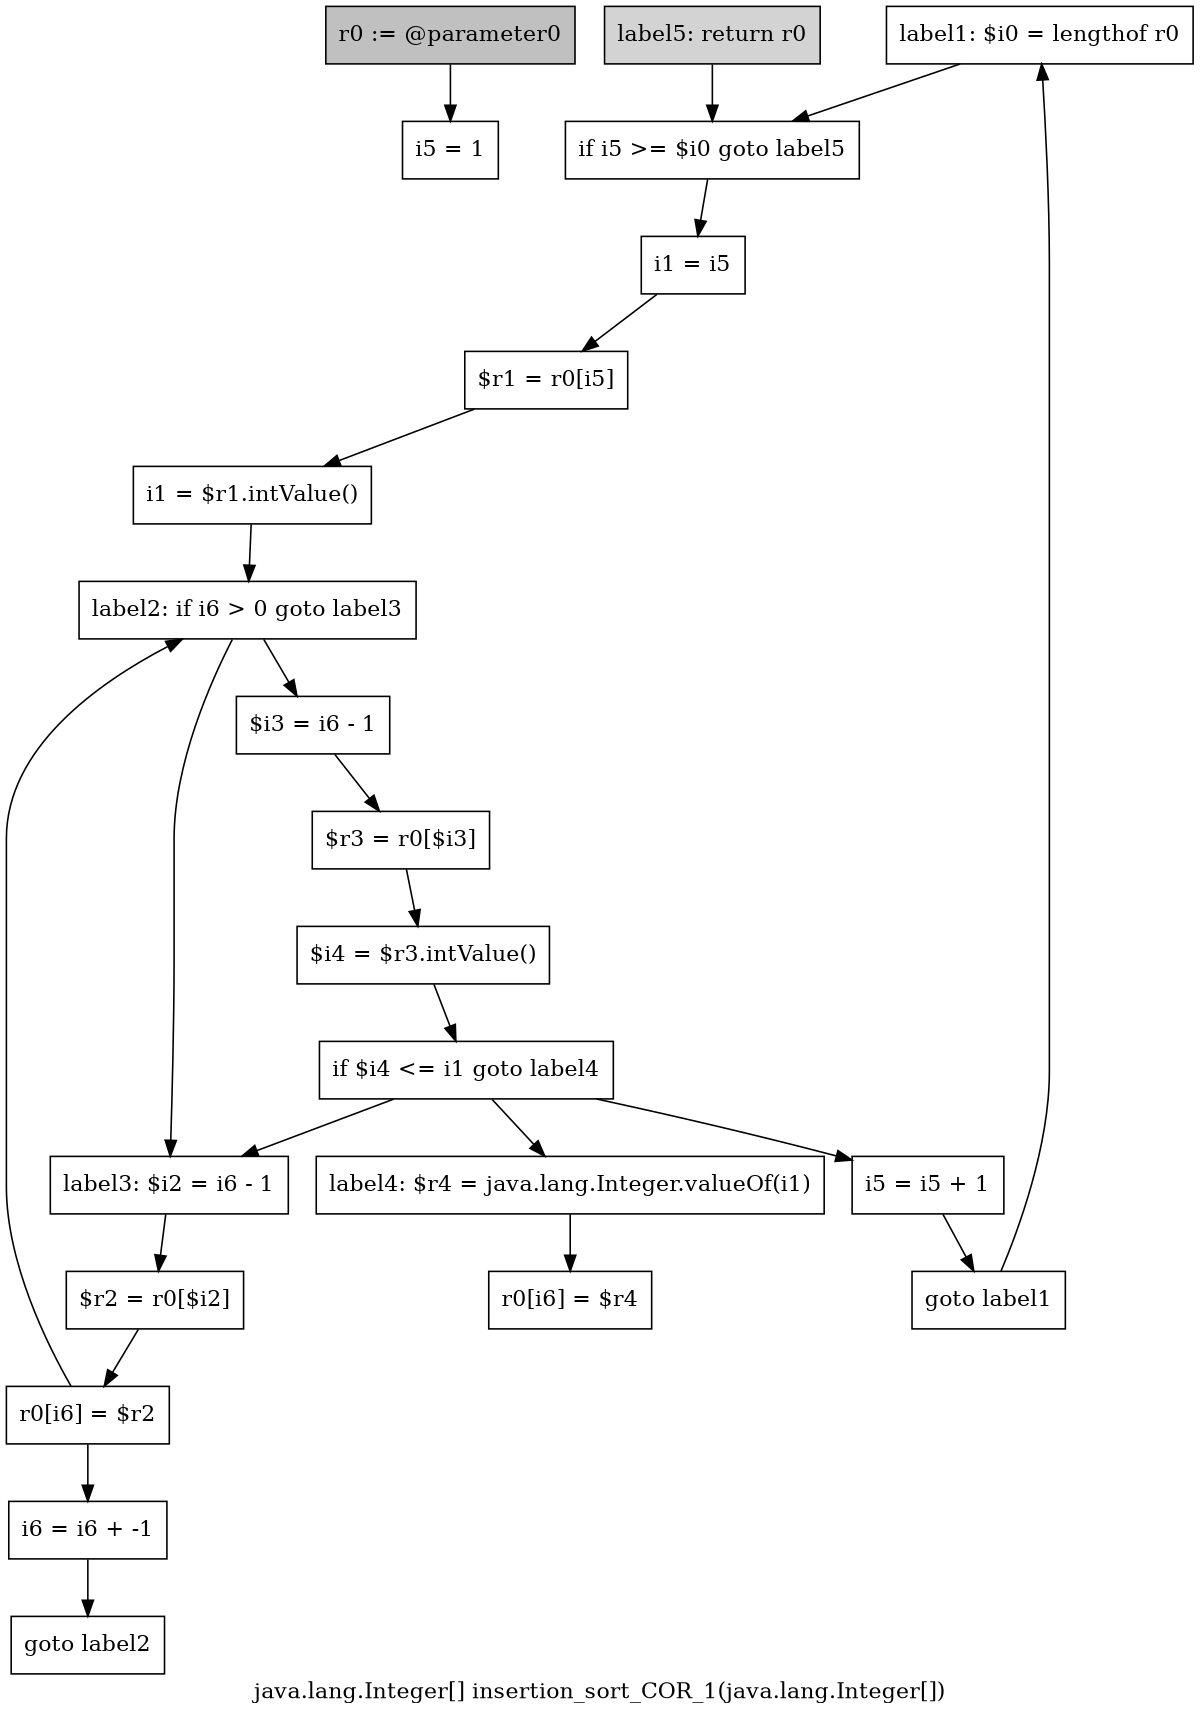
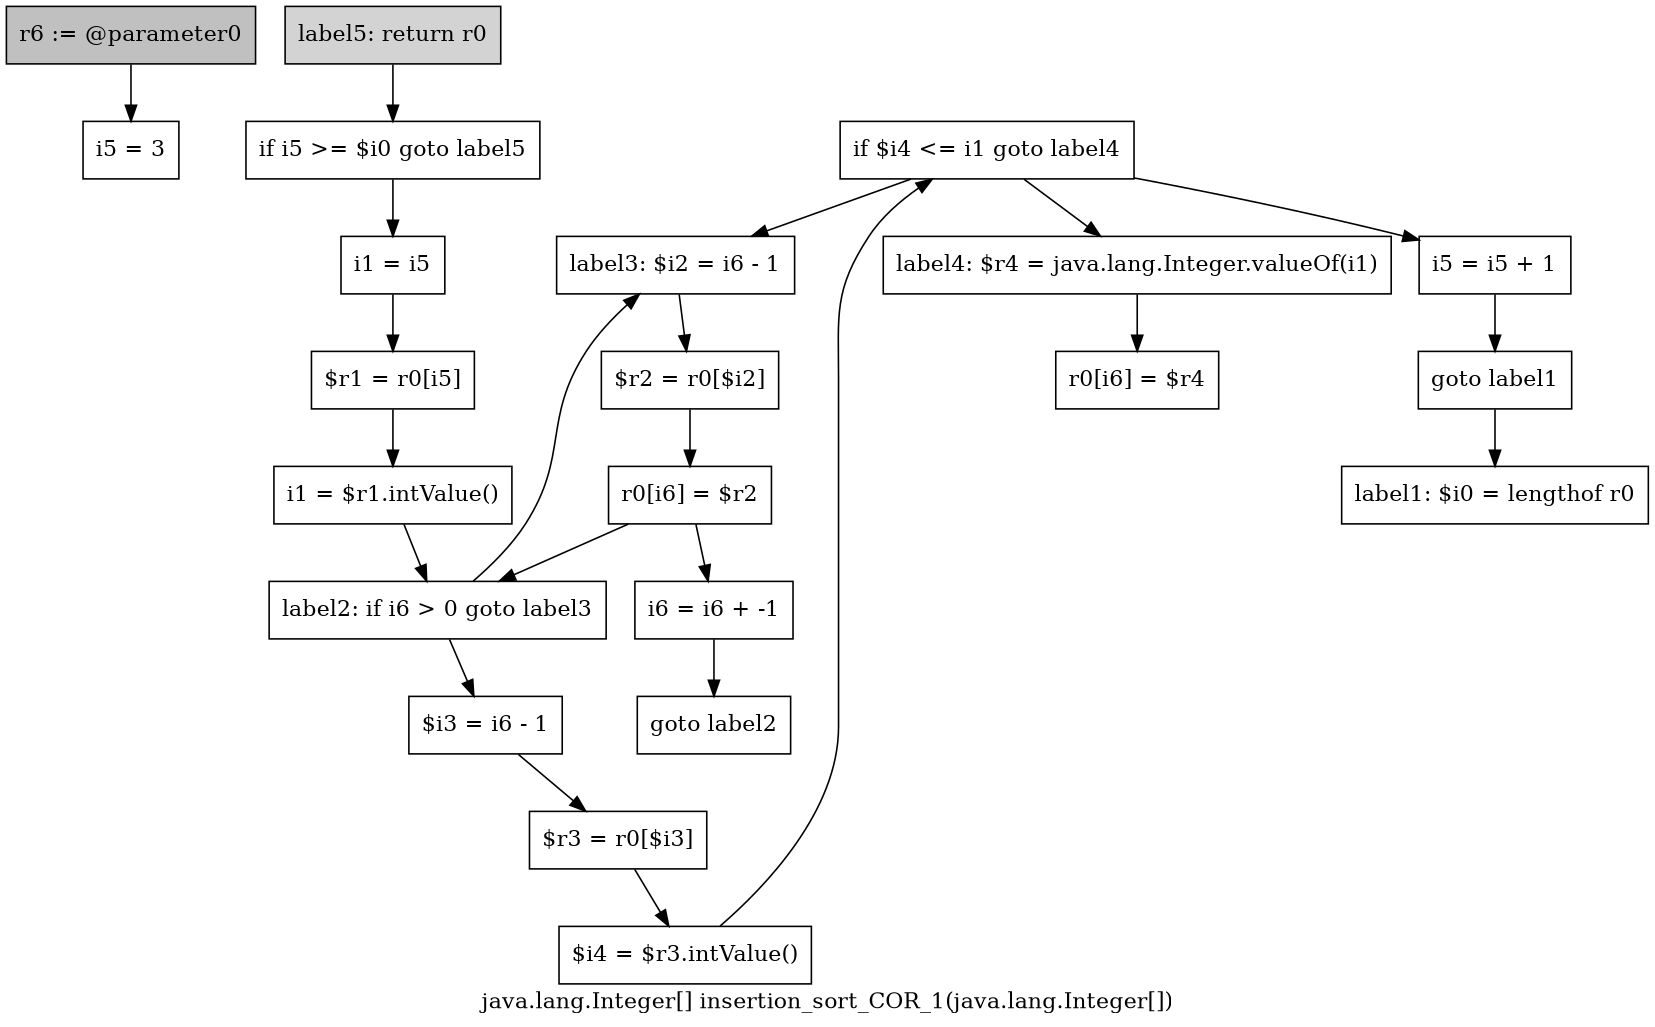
  digraph {
    fontname="DejaVu Serif"
    label="java.lang.Integer[] insertion_sort_COR_1(java.lang.Integer[])"
    node [fontname="DejaVu Serif" shape=box]
    edge [fontname="DejaVu Serif"]
-   n1 [fillcolor=gray label="r0 := @parameter0" style=filled]
-   n2 [label="i5 = 1"]
+   n1 [fillcolor=gray label="r6 := @parameter0" style=filled]
+   n2 [label="i5 = 3"]
    n3 [label="label1: $i0 = lengthof r0"]
    n4 [label="if i5 >= $i0 goto label5"]
    n5 [label="i1 = i5"]
    n6 [label="$r1 = r0[i5]"]
    n7 [fillcolor=lightgray label="label5: return r0" style=filled]
    n8 [label="i1 = $r1.intValue()"]
    n9 [label="label2: if i6 > 0 goto label3"]
    n10 [label="$i3 = i6 - 1"]
    n11 [label="label3: $i2 = i6 - 1"]
    n12 [label="$r3 = r0[$i3]"]
    n13 [label="$r2 = r0[$i2]"]
    n14 [label="$i4 = $r3.intValue()"]
    n15 [label="r0[i6] = $r2"]
    n16 [label="if $i4 <= i1 goto label4"]
    n17 [label="label4: $r4 = java.lang.Integer.valueOf(i1)"]
    n18 [label="i5 = i5 + 1"]
    n19 [label="r0[i6] = $r4"]
    n20 [label="i6 = i6 + -1"]
    n21 [label="goto label2"]
    n22 [label="goto label1"]
    n1 -> n2
-   n3 -> n4
    n4 -> n5
    n5 -> n6
    n6 -> n8
    n7 -> n4
    n8 -> n9
    n9 -> n10
    n9 -> n11
    n10 -> n12
    n11 -> n13
    n12 -> n14
    n13 -> n15
    n14 -> n16
    n15 -> n9
    n15 -> n20
    n16 -> n11
    n16 -> n17
    n16 -> n18
    n17 -> n19
    n18 -> n22
    n20 -> n21
    n22 -> n3
  }
